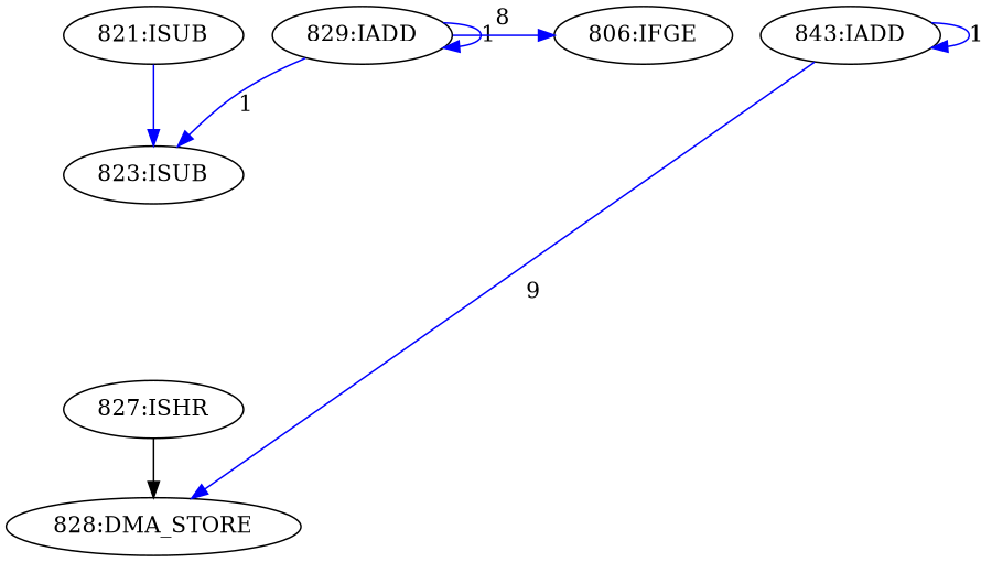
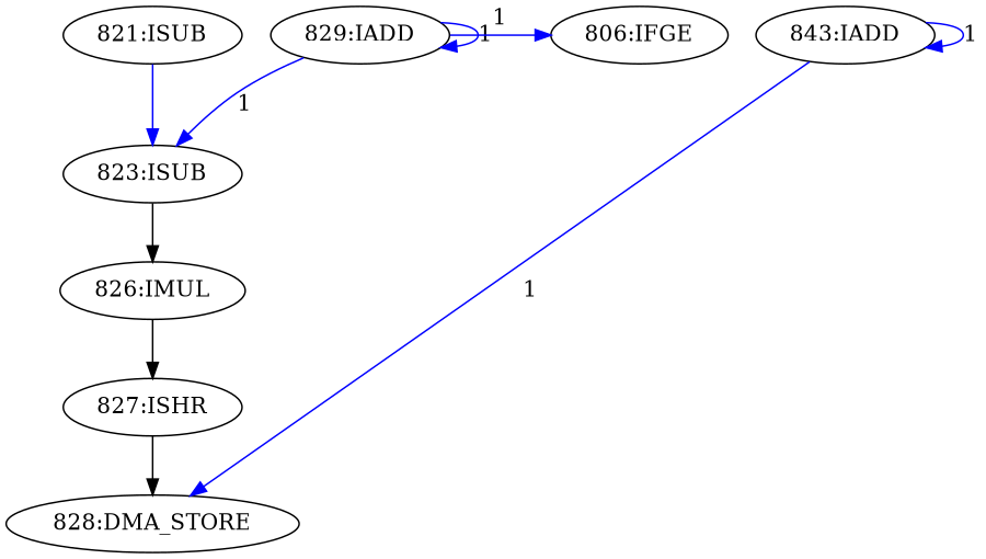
  digraph {
    edge [color=blue constraint=false]
    n1 [label="828:DMA_STORE"]
    n2 [label="827:ISHR"]
+   n3 [label="826:IMUL"]
    n4 [label="823:ISUB"]
    n5 [label="821:ISUB"]
    n6 [label="829:IADD"]
    n7 [label="806:IFGE"]
    n8 [label="843:IADD"]
    n2 -> n1 [color="" constraint=""]
+   n3 -> n2 [color="" constraint=""]
+   n4 -> n3 [color="" constraint=""]
    n5 -> n4 [constraint=""]
    n6 -> n4 [label=1]
    n6 -> n6 [label=1]
-   n6 -> n7 [label=8]
-   n8 -> n1 [label=9]
+   n6 -> n7 [label=1]
+   n8 -> n1 [label=1]
    n8 -> n8 [label=1]
  }
